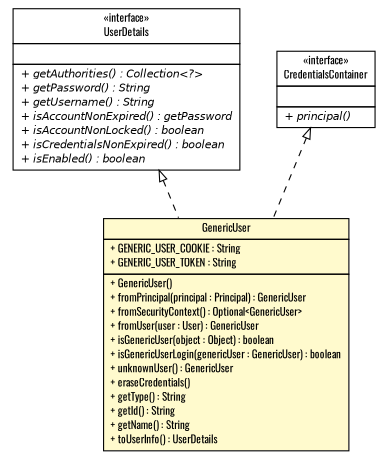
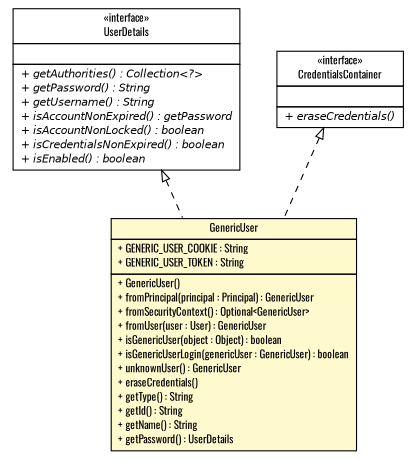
  digraph {
    fontname=Oswald
    nodesep=0.25
    ranksep=0.5
    node [fontcolor=black fontname=Oswald fontsize=10.0 shape=plaintext]
    edge [arrowtail=empty dir=back fontname=Oswald fontsize=10 headport=p labelfontname=Helvetica labelfontsize=10 style=dashed tailport=p]
-   n1 [label=<<table title="cn.home1.oss.lib.security.api.GenericUser" border="0" cellborder="1" cellspacing="0" cellpadding="2" port="p" bgcolor="lemonChiffon" href="./GenericUser.html"> 		<tr><td><table border="0" cellspacing="0" cellpadding="1"> <tr><td align="center" balign="center"> GenericUser </td></tr> 		</table></td></tr> 		<tr><td><table border="0" cellspacing="0" cellpadding="1"> <tr><td align="left" balign="left"> + GENERIC_USER_COOKIE : String </td></tr> <tr><td align="left" balign="left"> + GENERIC_USER_TOKEN : String </td></tr> 		</table></td></tr> 		<tr><td><table border="0" cellspacing="0" cellpadding="1"> <tr><td align="left" balign="left"> + GenericUser() </td></tr> <tr><td align="left" balign="left"> + fromPrincipal(principal : Principal) : GenericUser </td></tr> <tr><td align="left" balign="left"> + fromSecurityContext() : Optional&lt;GenericUser&gt; </td></tr> <tr><td align="left" balign="left"> + fromUser(user : User) : GenericUser </td></tr> <tr><td align="left" balign="left"> + isGenericUser(object : Object) : boolean </td></tr> <tr><td align="left" balign="left"> + isGenericUserLogin(genericUser : GenericUser) : boolean </td></tr> <tr><td align="left" balign="left"> + unknownUser() : GenericUser </td></tr> <tr><td align="left" balign="left"> + eraseCredentials() </td></tr> <tr><td align="left" balign="left"> + getType() : String </td></tr> <tr><td align="left" balign="left"> + getId() : String </td></tr> <tr><td align="left" balign="left"> + getName() : String </td></tr> <tr><td align="left" balign="left"> + toUserInfo() : UserDetails </td></tr> 		</table></td></tr> 		</table>>]
+   n1 [label=<<table title="cn.home1.oss.lib.security.api.GenericUser" border="0" cellborder="1" cellspacing="0" cellpadding="2" port="p" bgcolor="lemonChiffon" href="./GenericUser.html"> 		<tr><td><table border="0" cellspacing="0" cellpadding="1"> <tr><td align="center" balign="center"> GenericUser </td></tr> 		</table></td></tr> 		<tr><td><table border="0" cellspacing="0" cellpadding="1"> <tr><td align="left" balign="left"> + GENERIC_USER_COOKIE : String </td></tr> <tr><td align="left" balign="left"> + GENERIC_USER_TOKEN : String </td></tr> 		</table></td></tr> 		<tr><td><table border="0" cellspacing="0" cellpadding="1"> <tr><td align="left" balign="left"> + GenericUser() </td></tr> <tr><td align="left" balign="left"> + fromPrincipal(principal : Principal) : GenericUser </td></tr> <tr><td align="left" balign="left"> + fromSecurityContext() : Optional&lt;GenericUser&gt; </td></tr> <tr><td align="left" balign="left"> + fromUser(user : User) : GenericUser </td></tr> <tr><td align="left" balign="left"> + isGenericUser(object : Object) : boolean </td></tr> <tr><td align="left" balign="left"> + isGenericUserLogin(genericUser : GenericUser) : boolean </td></tr> <tr><td align="left" balign="left"> + unknownUser() : GenericUser </td></tr> <tr><td align="left" balign="left"> + eraseCredentials() </td></tr> <tr><td align="left" balign="left"> + getType() : String </td></tr> <tr><td align="left" balign="left"> + getId() : String </td></tr> <tr><td align="left" balign="left"> + getName() : String </td></tr> <tr><td align="left" balign="left"> + getPassword() : UserDetails </td></tr> 		</table></td></tr> 		</table>>]
    n2 [label=<<table title="org.springframework.security.core.userdetails.UserDetails" border="0" cellborder="1" cellspacing="0" cellpadding="2" port="p" href="http://java.sun.com/j2se/1.4.2/docs/api/org/springframework/security/core/userdetails/UserDetails.html"> 		<tr><td><table border="0" cellspacing="0" cellpadding="1"> <tr><td align="center" balign="center"> &#171;interface&#187; </td></tr> <tr><td align="center" balign="center"> UserDetails </td></tr> 		</table></td></tr> 		<tr><td><table border="0" cellspacing="0" cellpadding="1"> <tr><td align="left" balign="left">  </td></tr> 		</table></td></tr> 		<tr><td><table border="0" cellspacing="0" cellpadding="1"> <tr><td align="left" balign="left"><font face="Helvetica-Oblique" point-size="10.0"> + getAuthorities() : Collection&lt;?&gt; </font></td></tr> <tr><td align="left" balign="left"><font face="Helvetica-Oblique" point-size="10.0"> + getPassword() : String </font></td></tr> <tr><td align="left" balign="left"><font face="Helvetica-Oblique" point-size="10.0"> + getUsername() : String </font></td></tr> <tr><td align="left" balign="left"><font face="Helvetica-Oblique" point-size="10.0"> + isAccountNonExpired() : getPassword </font></td></tr> <tr><td align="left" balign="left"><font face="Helvetica-Oblique" point-size="10.0"> + isAccountNonLocked() : boolean </font></td></tr> <tr><td align="left" balign="left"><font face="Helvetica-Oblique" point-size="10.0"> + isCredentialsNonExpired() : boolean </font></td></tr> <tr><td align="left" balign="left"><font face="Helvetica-Oblique" point-size="10.0"> + isEnabled() : boolean </font></td></tr> 		</table></td></tr> 		</table>>]
-   n3 [label=<<table title="org.springframework.security.core.CredentialsContainer" border="0" cellborder="1" cellspacing="0" cellpadding="2" port="p" href="http://java.sun.com/j2se/1.4.2/docs/api/org/springframework/security/core/CredentialsContainer.html"> 		<tr><td><table border="0" cellspacing="0" cellpadding="1"> <tr><td align="center" balign="center"> &#171;interface&#187; </td></tr> <tr><td align="center" balign="center"> CredentialsContainer </td></tr> 		</table></td></tr> 		<tr><td><table border="0" cellspacing="0" cellpadding="1"> <tr><td align="left" balign="left">  </td></tr> 		</table></td></tr> 		<tr><td><table border="0" cellspacing="0" cellpadding="1"> <tr><td align="left" balign="left"><font face="Helvetica-Oblique" point-size="10.0"> + principal() </font></td></tr> 		</table></td></tr> 		</table>>]
+   n3 [label=<<table title="org.springframework.security.core.CredentialsContainer" border="0" cellborder="1" cellspacing="0" cellpadding="2" port="p" href="http://java.sun.com/j2se/1.4.2/docs/api/org/springframework/security/core/CredentialsContainer.html"> 		<tr><td><table border="0" cellspacing="0" cellpadding="1"> <tr><td align="center" balign="center"> &#171;interface&#187; </td></tr> <tr><td align="center" balign="center"> CredentialsContainer </td></tr> 		</table></td></tr> 		<tr><td><table border="0" cellspacing="0" cellpadding="1"> <tr><td align="left" balign="left">  </td></tr> 		</table></td></tr> 		<tr><td><table border="0" cellspacing="0" cellpadding="1"> <tr><td align="left" balign="left"><font face="Helvetica-Oblique" point-size="10.0"> + eraseCredentials() </font></td></tr> 		</table></td></tr> 		</table>>]
    n2 -> n1
    n3 -> n1
  }
